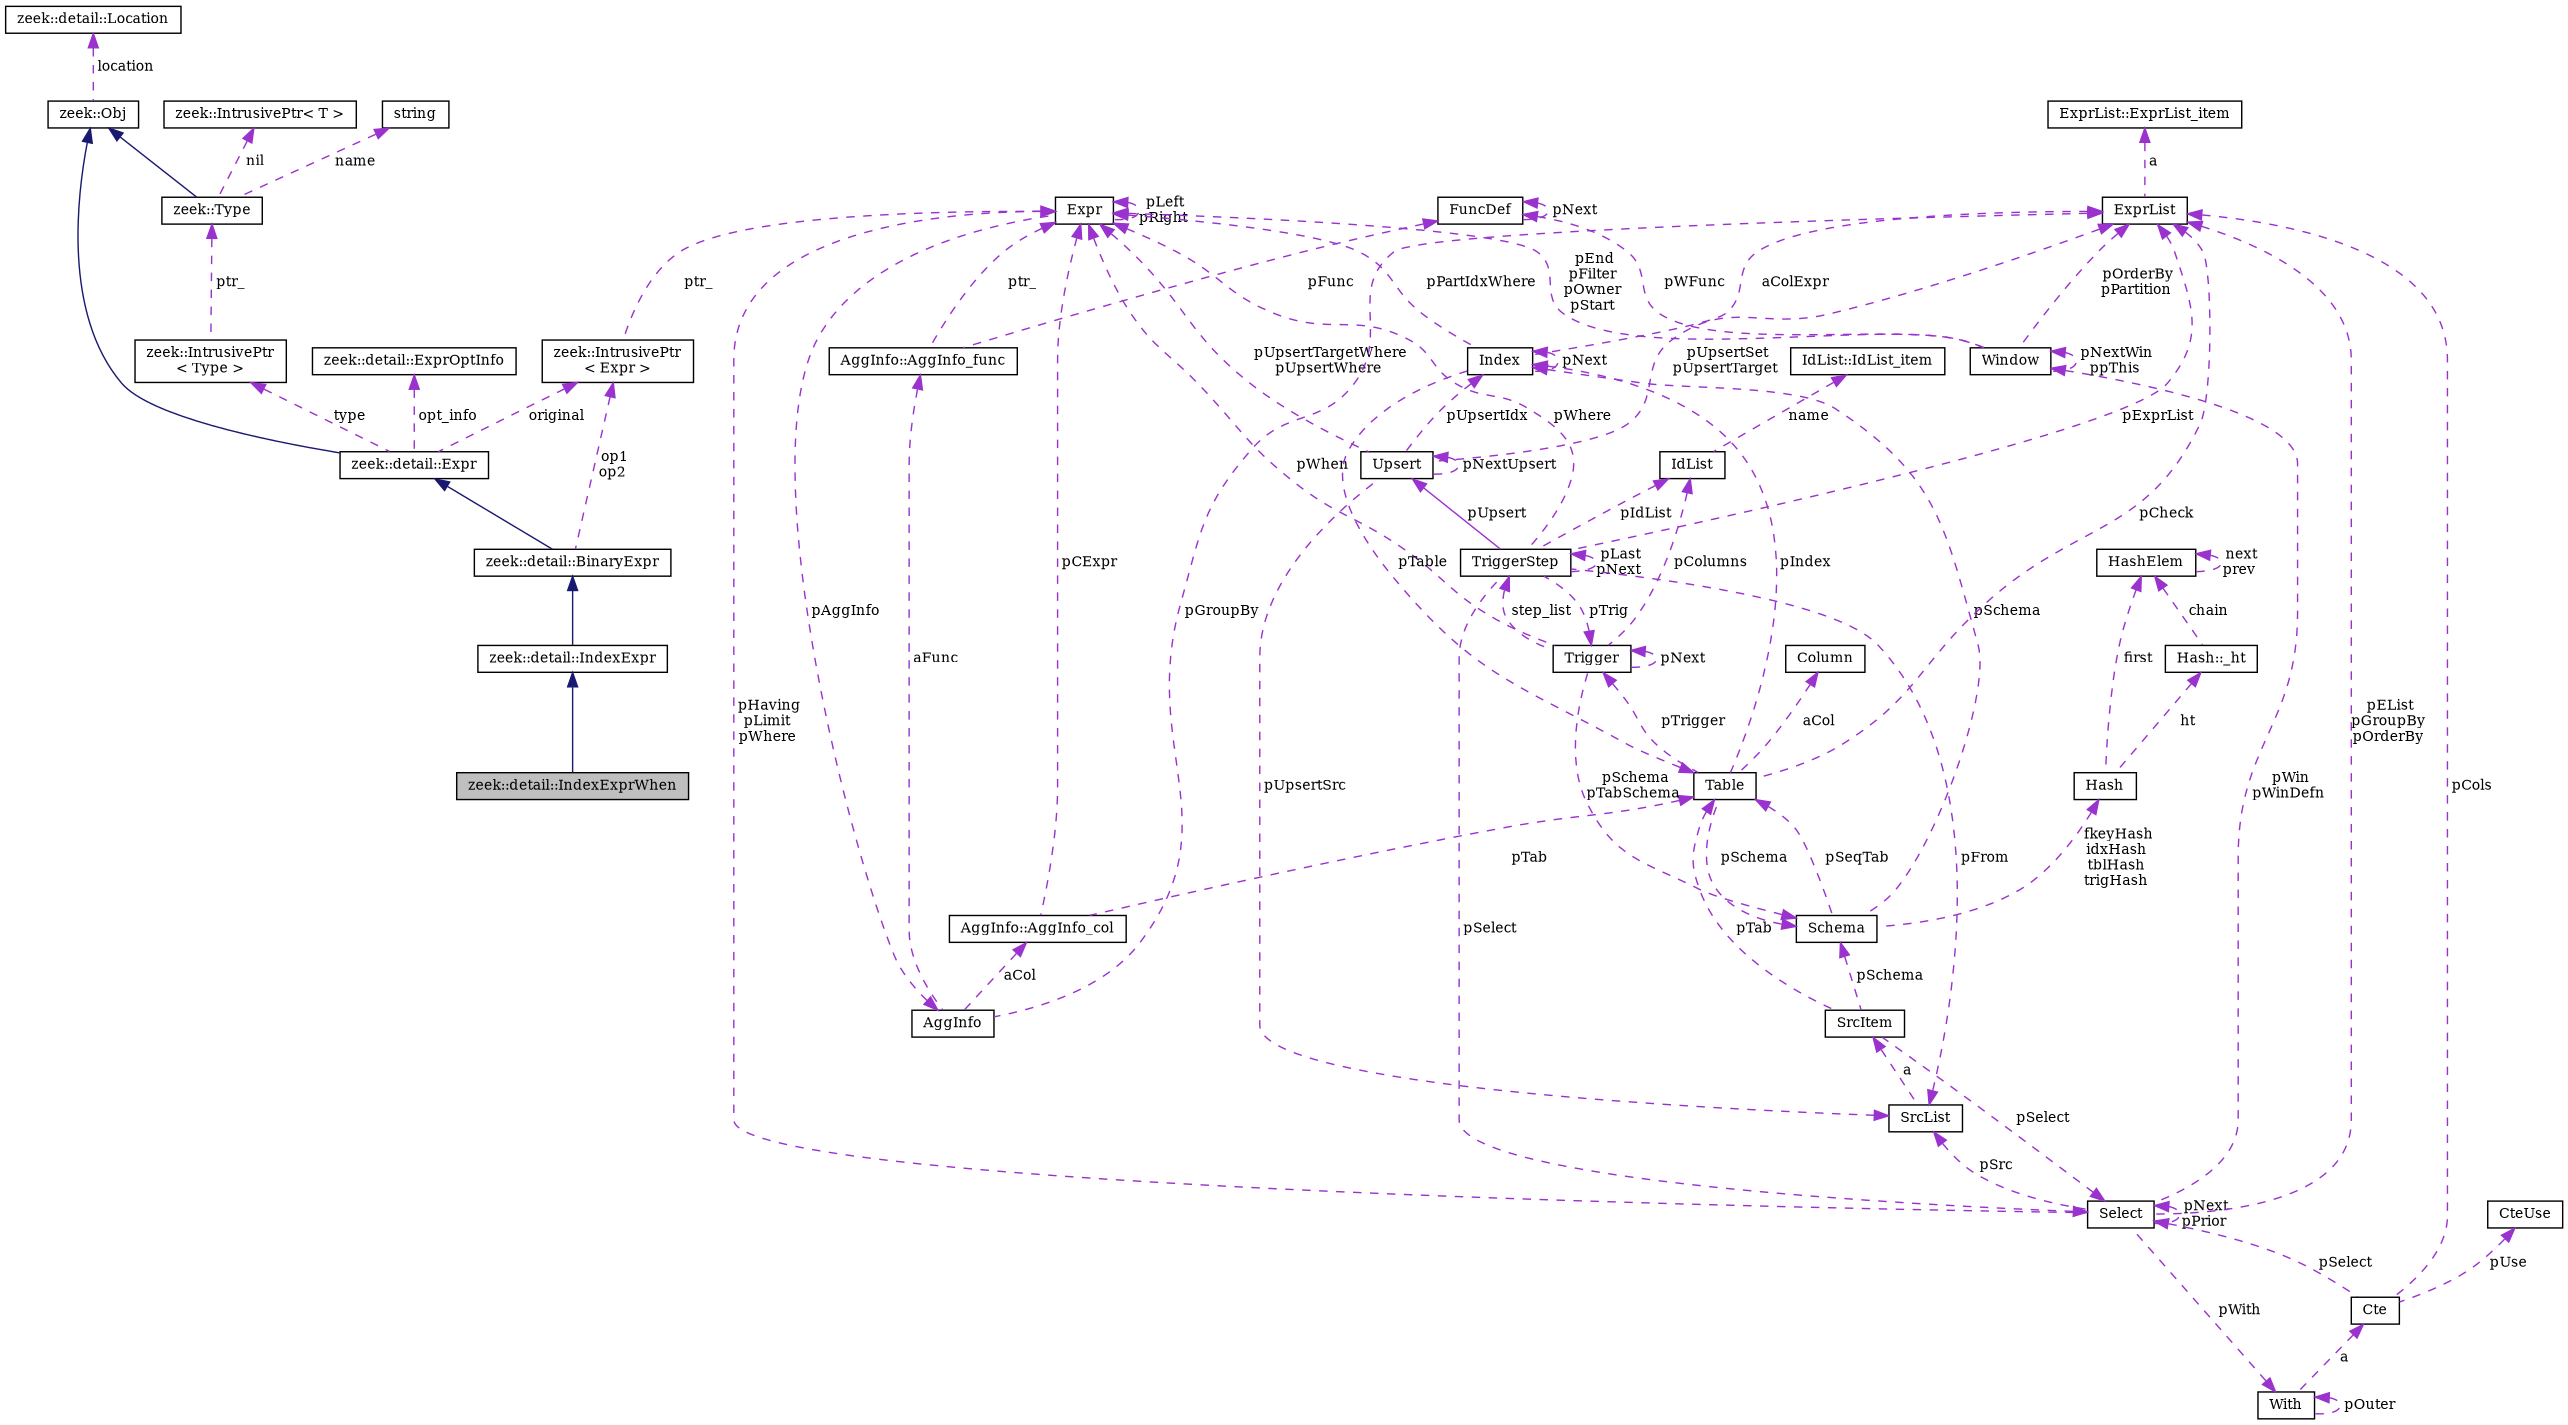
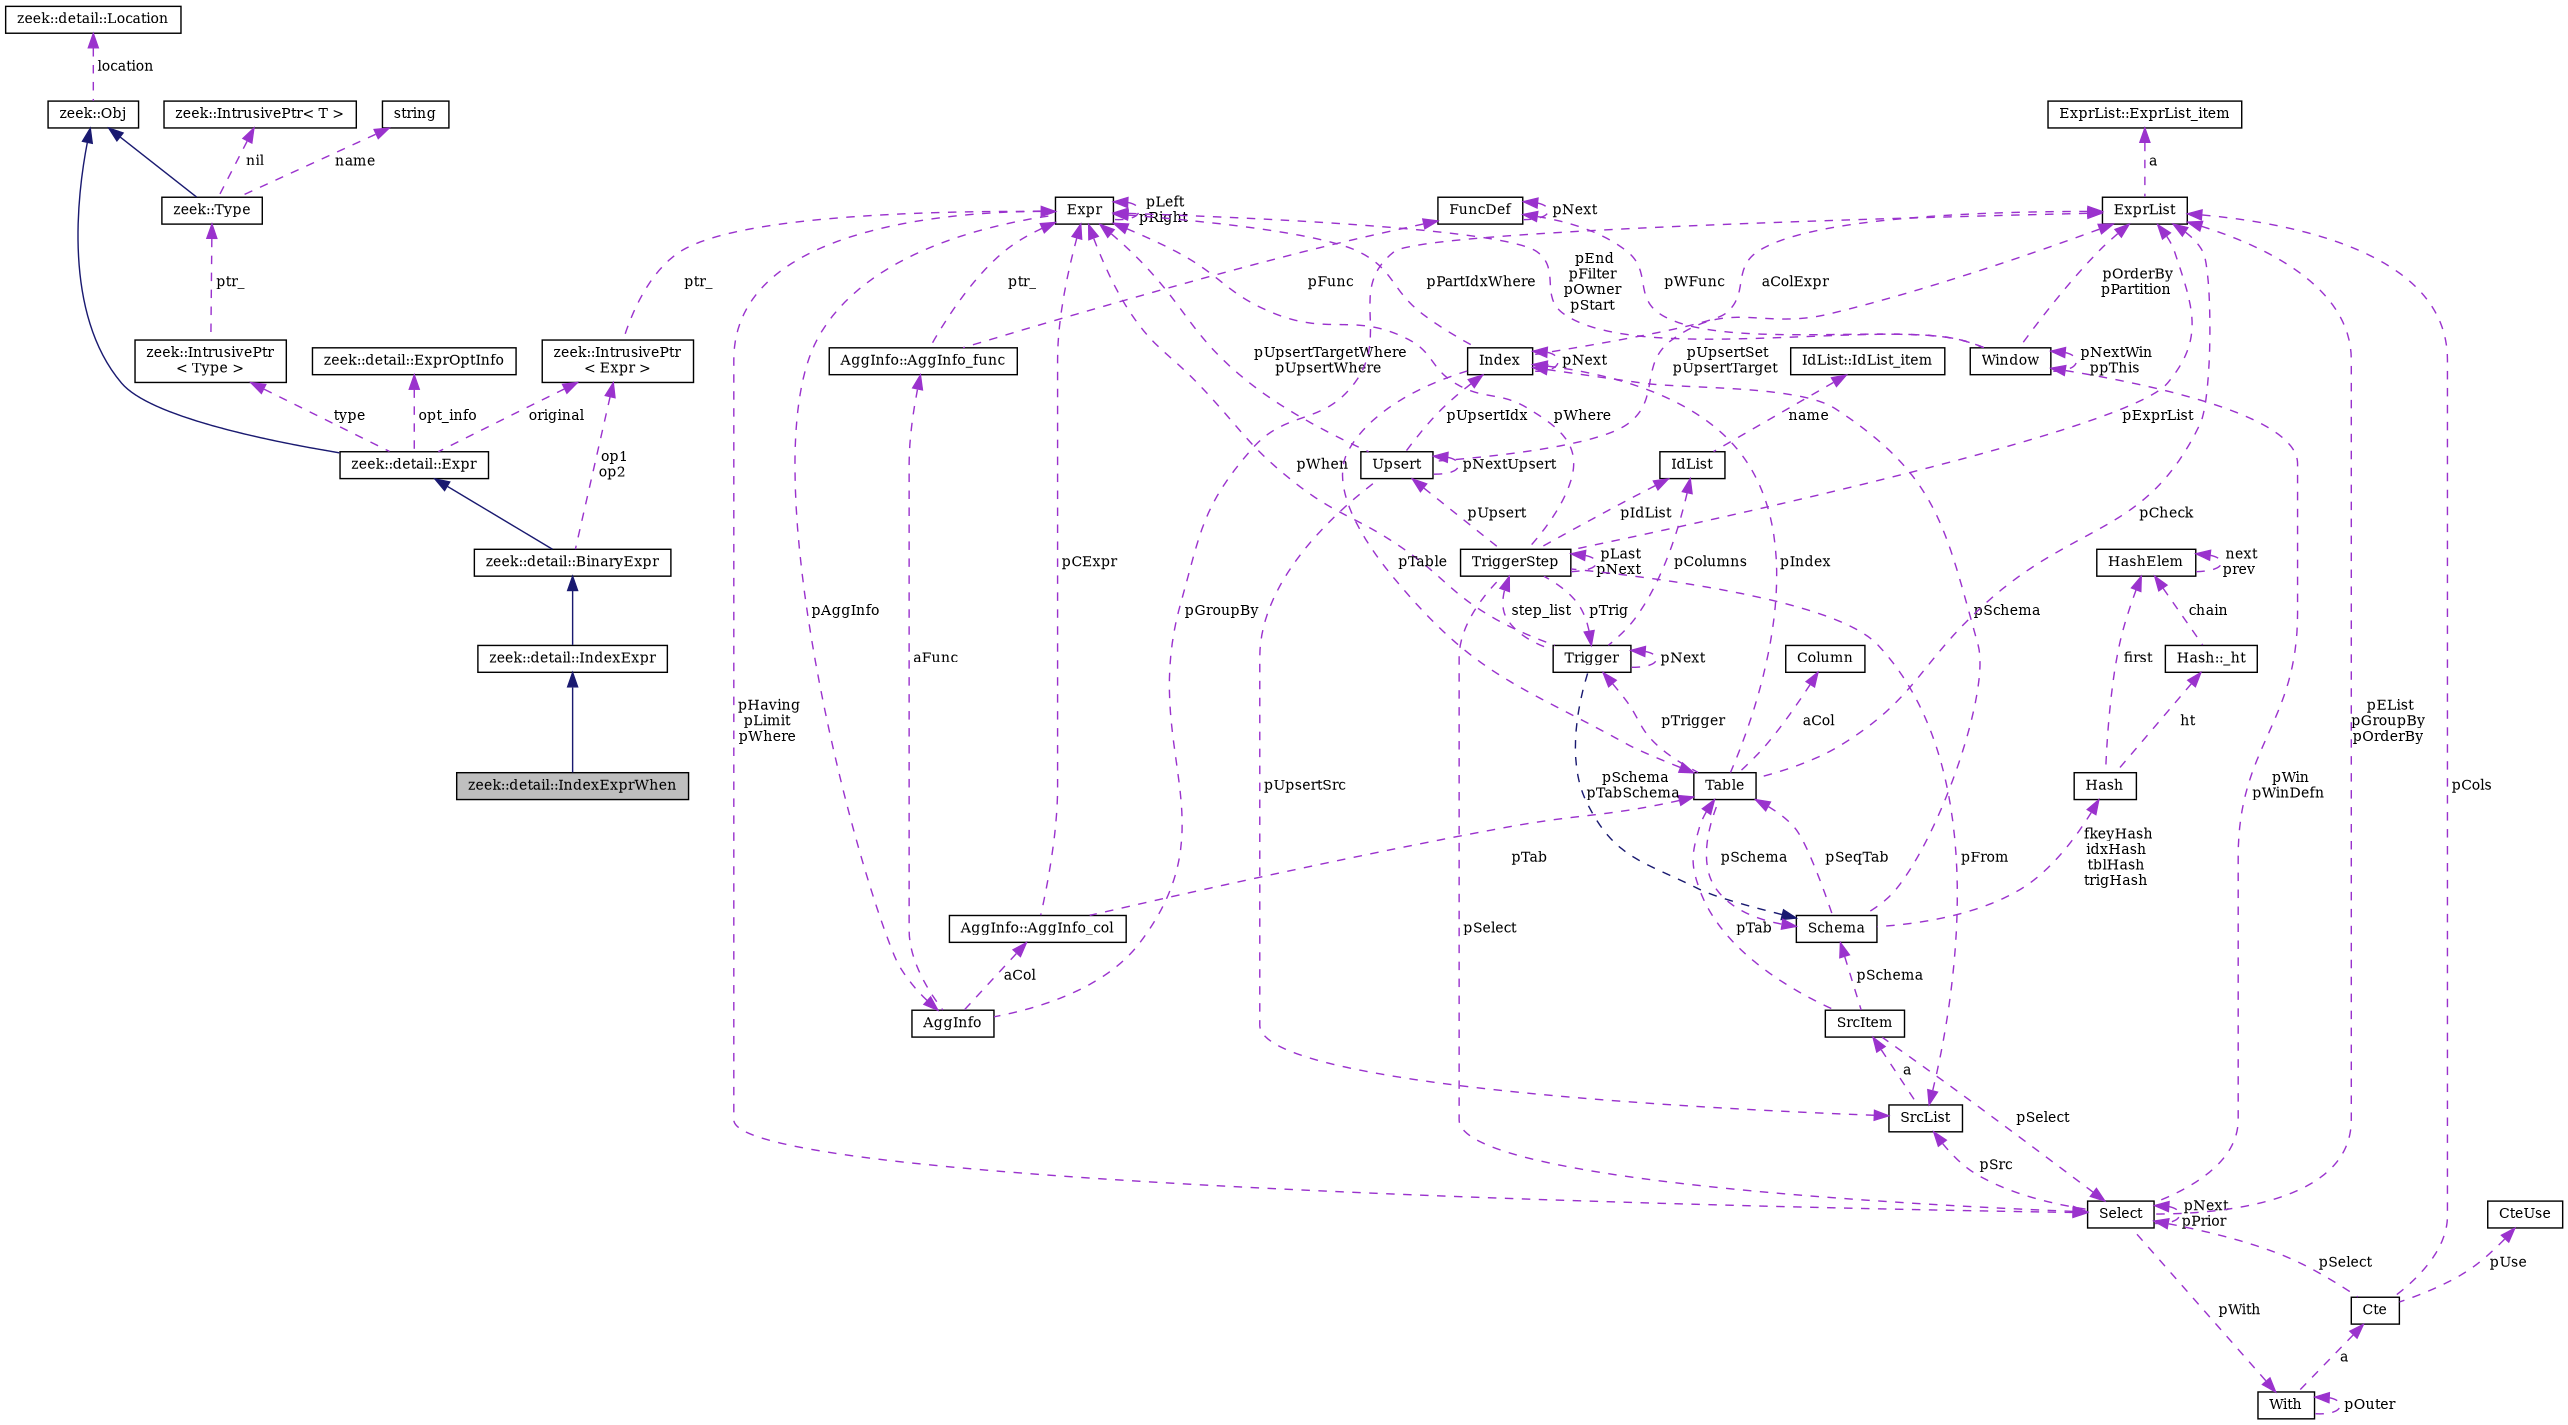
  digraph {
    fontname="DejaVu Serif"
    node [color=black fillcolor=white fontname="DejaVu Serif" fontsize=10 shape=record style=filled]
    edge [color=darkorchid3 dir=back fontname="DejaVu Serif" fontsize=10 labelfontname=Helvetica labelfontsize=10 style=dashed]
    n1 [fillcolor=grey75 fontcolor=black height=0.2 label="zeek::detail::IndexExprWhen" width=0.4]
    n2 [height=0.2 label="zeek::detail::IndexExpr" width=0.4]
    n3 [height=0.2 label="zeek::detail::BinaryExpr" width=0.4]
    n4 [height=0.2 label="zeek::detail::Expr" width=0.4]
    n5 [height=0.2 label="zeek::Obj" width=0.4]
    n6 [height=0.2 label="zeek::Type" width=0.4]
    n7 [height=0.2 label="zeek::IntrusivePtr\l\< Type \>" width=0.4]
    n8 [height=0.2 label="zeek::detail::Location" width=0.4]
    n9 [height=0.2 label="zeek::IntrusivePtr\< T \>" width=0.4]
    n10 [height=0.2 label=string width=0.4]
    n11 [height=0.2 label="zeek::IntrusivePtr\l\< Expr \>" width=0.4]
    n12 [height=0.2 label=Expr width=0.4]
    n13 [height=0.2 label="AggInfo::AggInfo_col" width=0.4]
    n14 [height=0.2 label=Index width=0.4]
    n15 [height=0.2 label=Trigger width=0.4]
    n16 [height=0.2 label=TriggerStep width=0.4]
    n17 [height=0.2 label=Select width=0.4]
    n18 [height=0.2 label=Window width=0.4]
    n19 [height=0.2 label=Upsert width=0.4]
    n20 [height=0.2 label="AggInfo::AggInfo_func" width=0.4]
    n21 [height=0.2 label="ExprList::ExprList_item" width=0.4]
    n22 [height=0.2 label=ExprList width=0.4]
    n23 [height=0.2 label=AggInfo width=0.4]
    n24 [height=0.2 label=Table width=0.4]
    n25 [height=0.2 label=Schema width=0.4]
    n26 [height=0.2 label=Cte width=0.4]
    n27 [height=0.2 label=SrcItem width=0.4]
    n28 [height=0.2 label=With width=0.4]
    n29 [height=0.2 label=SrcList width=0.4]
    n30 [height=0.2 label=Column width=0.4]
    n31 [height=0.2 label=Hash width=0.4]
    n32 [height=0.2 label=HashElem width=0.4]
    n33 [height=0.2 label="Hash::_ht" width=0.4]
    n34 [height=0.2 label=IdList width=0.4]
    n35 [height=0.2 label="IdList::IdList_item" width=0.4]
    n36 [height=0.2 label=CteUse width=0.4]
    n37 [height=0.2 label=FuncDef width=0.4]
    n38 [height=0.2 label="zeek::detail::ExprOptInfo" width=0.4]
    n2 -> n1 [color=midnightblue style=solid]
    n3 -> n2 [color=midnightblue style=solid]
    n4 -> n3 [color=midnightblue style=solid]
    n5 -> n4 [color=midnightblue style=solid]
    n5 -> n6 [color=midnightblue style=solid]
    n6 -> n7 [label=" ptr_"]
    n7 -> n4 [label=" type"]
    n8 -> n5 [label=" location"]
    n9 -> n6 [label=" nil"]
    n10 -> n6 [label=" name"]
    n11 -> n3 [label=" op1\nop2"]
    n11 -> n4 [label=" original"]
    n12 -> n11 [label=" ptr_"]
    n12 -> n12 [label=" pLeft\npRight"]
    n12 -> n13 [label=" pCExpr"]
    n12 -> n14 [label=" pPartIdxWhere"]
    n12 -> n15 [label=" pWhen"]
    n12 -> n16 [label=" pWhere"]
-   n12 -> n17 [label=" pHaving\npLimit\npWhere"]
+   n17 -> n12 [label=" pHaving\npLimit\npWhere"]
    n12 -> n18 [label=" pEnd\npFilter\npOwner\npStart"]
    n12 -> n19 [label=" pUpsertTargetWhere\npUpsertWhere"]
    n12 -> n20 [label=" ptr_"]
    n13 -> n23 [label=" aCol"]
    n14 -> n14 [label=" pNext"]
    n14 -> n19 [label=" pUpsertIdx"]
    n14 -> n24 [label=" pIndex"]
    n14 -> n25 [label=" pSchema"]
    n15 -> n15 [label=" pNext"]
    n15 -> n16 [label=" pTrig"]
    n15 -> n24 [label=" pTrigger"]
    n16 -> n15 [label=" step_list"]
    n16 -> n16 [label=" pLast\npNext"]
    n17 -> n16 [label=" pSelect"]
    n17 -> n17 [label=" pNext\npPrior"]
    n17 -> n26 [label=" pSelect"]
    n17 -> n27 [label=" pSelect"]
    n18 -> n17 [label=" pWin\npWinDefn"]
    n18 -> n18 [label=" pNextWin\nppThis"]
-   n19 -> n16 [label=" pUpsert" style=solid]
+   n19 -> n16 [label=" pUpsert"]
    n19 -> n19 [label=" pNextUpsert"]
    n20 -> n23 [label=" aFunc"]
    n21 -> n22 [label=" a"]
    n22 -> n14 [label=" aColExpr"]
    n22 -> n16 [label=" pExprList"]
    n22 -> n17 [label=" pEList\npGroupBy\npOrderBy"]
    n22 -> n18 [label=" pOrderBy\npPartition"]
    n22 -> n19 [label=" pUpsertSet\npUpsertTarget"]
    n22 -> n23 [label=" pGroupBy"]
    n22 -> n24 [label=" pCheck"]
    n22 -> n26 [label=" pCols"]
    n23 -> n12 [label=" pAggInfo"]
    n24 -> n13 [label=" pTab"]
    n24 -> n14 [label=" pTable"]
    n24 -> n25 [label=" pSeqTab"]
    n24 -> n27 [label=" pTab"]
-   n25 -> n15 [label=" pSchema\npTabSchema"]
+   n25 -> n15 [color=midnightblue label=" pSchema\npTabSchema"]
    n25 -> n24 [label=" pSchema"]
    n25 -> n27 [label=" pSchema"]
    n26 -> n28 [label=" a"]
    n27 -> n29 [label=" a"]
    n28 -> n17 [label=" pWith"]
    n28 -> n28 [label=" pOuter"]
    n29 -> n16 [label=" pFrom"]
    n29 -> n17 [label=" pSrc"]
    n29 -> n19 [label=" pUpsertSrc"]
    n30 -> n24 [label=" aCol"]
    n31 -> n25 [label=" fkeyHash\nidxHash\ntblHash\ntrigHash"]
    n32 -> n31 [label=" first"]
    n32 -> n32 [label=" next\nprev"]
    n32 -> n33 [label=" chain"]
    n33 -> n31 [label=" ht"]
    n34 -> n15 [label=" pColumns"]
    n34 -> n16 [label=" pIdList"]
    n35 -> n34 [label=" name"]
    n36 -> n26 [label=" pUse"]
    n37 -> n18 [label=" pWFunc"]
    n37 -> n20 [label=" pFunc"]
    n37 -> n37 [label=" pNext"]
    n38 -> n4 [label=" opt_info"]
  }
